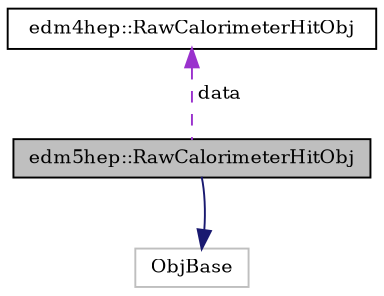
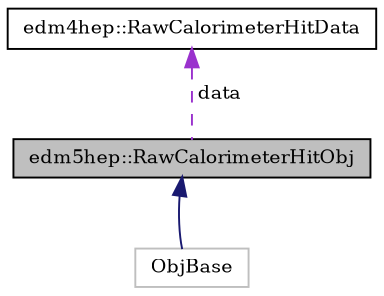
  digraph {
    fontname="DejaVu Serif"
    node [color=black fillcolor=white fontname="DejaVu Serif" fontsize=10 shape=record style=filled]
    edge [dir=back fontname="DejaVu Serif" fontsize=10 labelfontname=Helvetica labelfontsize=10]
    n1 [fillcolor=grey75 fontcolor=black height=0.2 label="edm5hep::RawCalorimeterHitObj" width=0.4]
    n2 [color=grey75 height=0.2 label=ObjBase width=0.4]
-   n3 [height=0.2 label="edm4hep::RawCalorimeterHitObj" width=0.4]
-   n2 -> n1 [color=midnightblue style=solid]
+   n3 [height=0.2 label="edm4hep::RawCalorimeterHitData" width=0.4]
+   n1 -> n2 [color=midnightblue style=solid]
    n3 -> n1 [color=darkorchid3 label=" data" style=dashed]
  }
